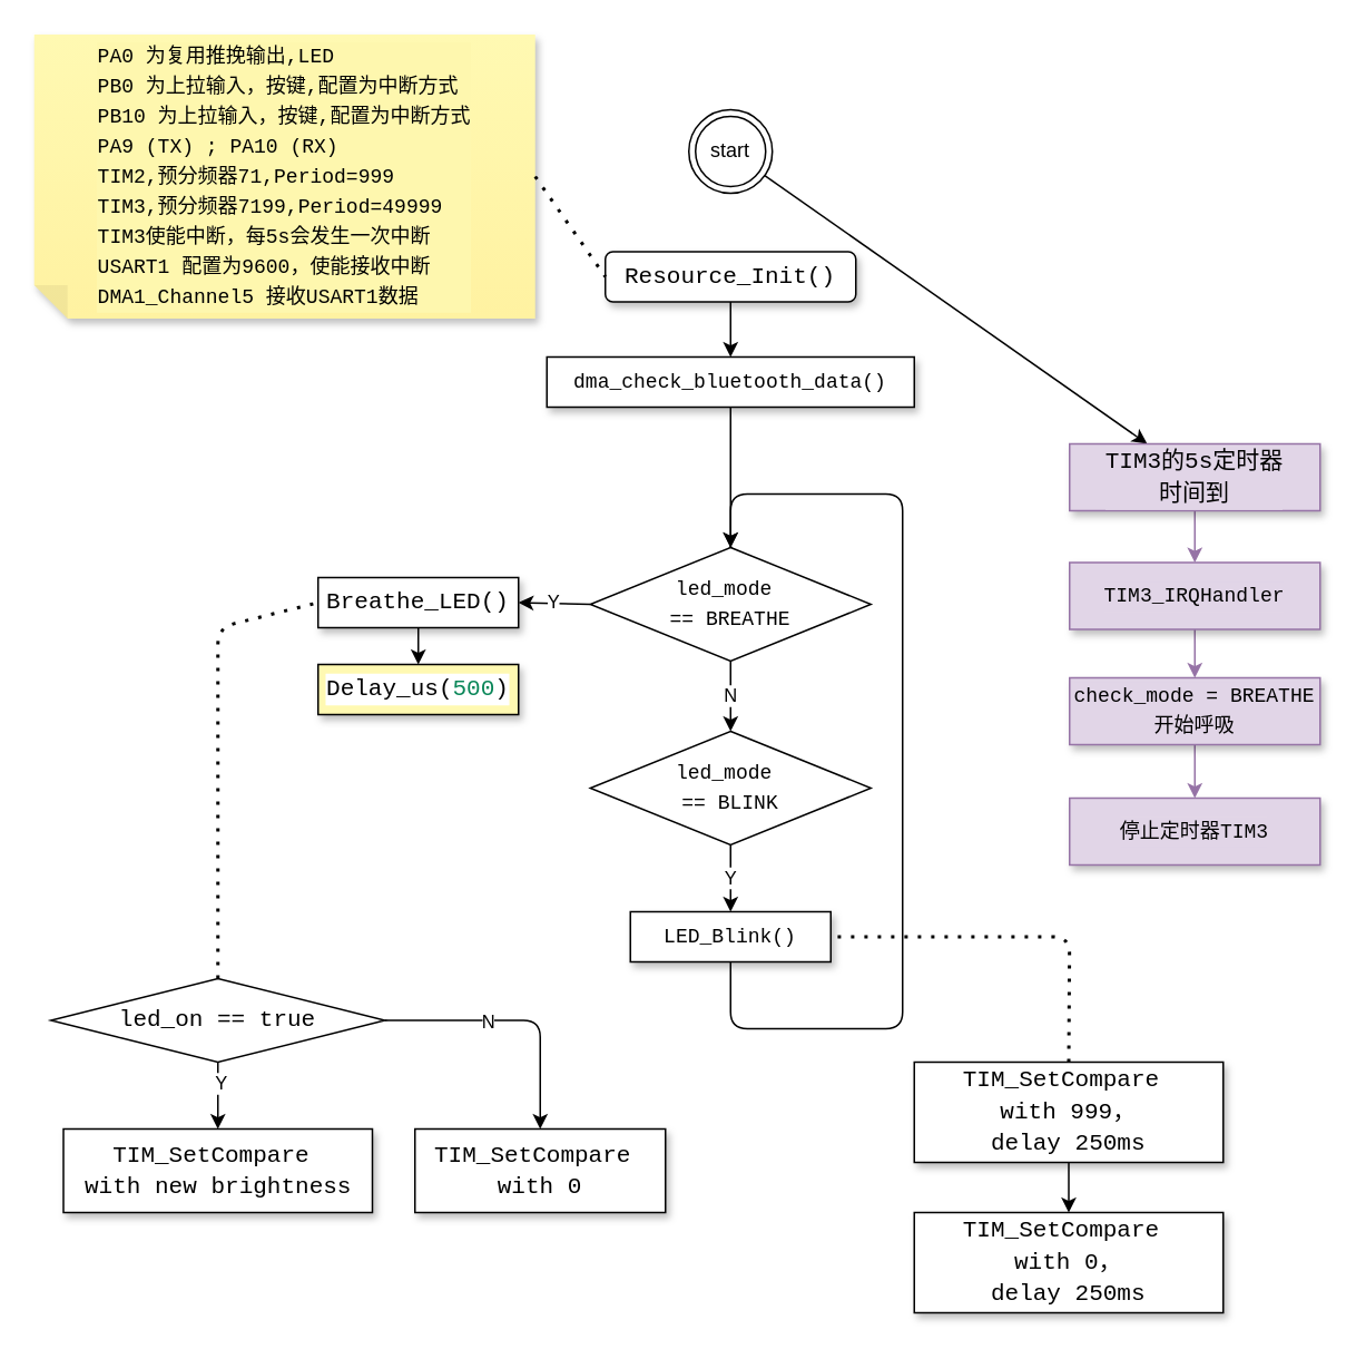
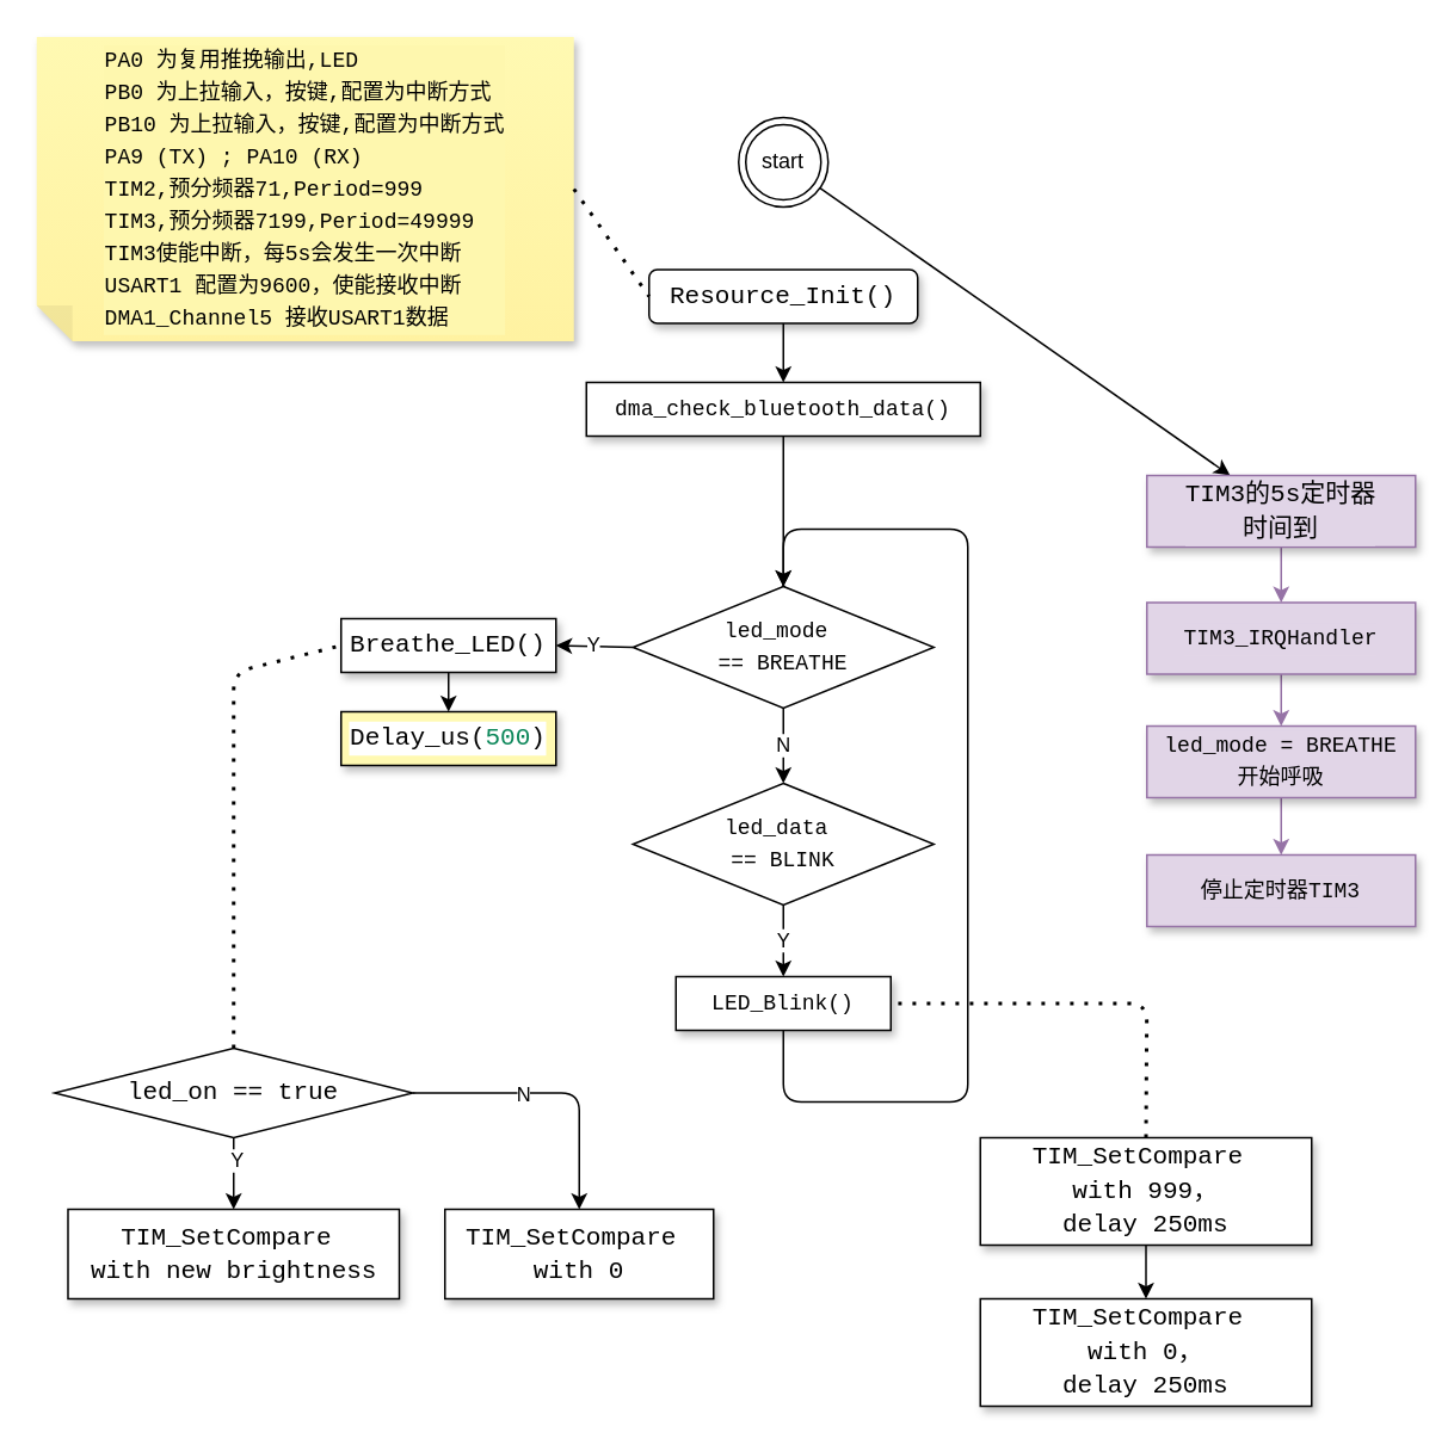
  <mxCell id="0" />
  <mxCell id="1" parent="0" />
  <mxCell id="2" style="edgeStyle=none;html=1;exitX=0.5;exitY=1;exitDx=0;exitDy=0;" parent="1" source="3" edge="1" target="39"><mxGeometry relative="1" as="geometry"><mxPoint x="437" y="325" as="targetPoint" /></mxGeometry></mxCell>
  <mxCell id="3" value="&lt;div style=&quot;background-color: rgb(255, 255, 255); font-family: Consolas, &amp;quot;Courier New&amp;quot;, monospace; font-size: 14px; line-height: 19px;&quot;&gt;Resource_Init()&lt;/div&gt;" style="whiteSpace=wrap;html=1;shadow=1;rounded=1;" parent="1" vertex="1"><mxGeometry x="362" y="150" width="150" height="30" as="geometry" /></mxCell>
  <mxCell id="4" value="&lt;div style=&quot;background-color: rgb(255, 255, 255); font-family: Consolas, &amp;quot;Courier New&amp;quot;, monospace; font-size: 14px; line-height: 19px;&quot;&gt;Breathe_LED()&lt;/div&gt;" style="whiteSpace=wrap;html=1;shadow=1;" parent="1" vertex="1"><mxGeometry x="190" y="345" width="120" height="30" as="geometry" /></mxCell>
  <mxCell id="5" value="&lt;div style=&quot;background-color: rgb(255, 255, 255); font-family: Consolas, &amp;quot;Courier New&amp;quot;, monospace; font-size: 14px; line-height: 19px;&quot;&gt;&lt;div style=&quot;line-height: 19px;&quot;&gt;Delay_us(&lt;span style=&quot;color: #098658;&quot;&gt;500&lt;/span&gt;)&lt;/div&gt;&lt;/div&gt;" style="whiteSpace=wrap;html=1;shadow=1;fillColor=#fff9b2;" parent="1" vertex="1"><mxGeometry x="190" y="397" width="120" height="30" as="geometry" /></mxCell>
  <mxCell id="6" style="edgeStyle=none;html=1;exitX=0.5;exitY=1;exitDx=0;exitDy=0;entryX=0.5;entryY=0;entryDx=0;entryDy=0;" parent="1" source="4" target="5" edge="1"><mxGeometry relative="1" as="geometry" /></mxCell>
  <mxCell id="7" style="edgeStyle=none;html=1;endArrow=classic;endFill=1;" parent="1" source="11" target="13" edge="1"><mxGeometry relative="1" as="geometry"><mxPoint x="130" y="685" as="targetPoint" /></mxGeometry></mxCell>
  <mxCell id="8" value="Y" style="edgeLabel;html=1;align=center;verticalAlign=middle;resizable=0;points=[];" parent="7" vertex="1" connectable="0"><mxGeometry x="-0.4" y="1" relative="1" as="geometry"><mxPoint as="offset" /></mxGeometry></mxCell>
  <mxCell id="9" style="edgeStyle=none;html=1;entryX=0.5;entryY=0;entryDx=0;entryDy=0;endArrow=classic;endFill=1;exitX=1;exitY=0.5;exitDx=0;exitDy=0;" parent="1" source="11" target="12" edge="1"><mxGeometry relative="1" as="geometry"><Array as="points"><mxPoint x="323" y="610" /></Array></mxGeometry></mxCell>
  <mxCell id="10" value="N" style="edgeLabel;html=1;align=center;verticalAlign=middle;resizable=0;points=[];" parent="9" vertex="1" connectable="0"><mxGeometry x="-0.225" relative="1" as="geometry"><mxPoint as="offset" /></mxGeometry></mxCell>
  <mxCell id="11" value="&lt;div style=&quot;background-color: rgb(255, 255, 255); font-family: Consolas, &amp;quot;Courier New&amp;quot;, monospace; font-size: 14px; line-height: 19px;&quot;&gt;led_on == true&lt;/div&gt;" style="rhombus;whiteSpace=wrap;html=1;fillColor=none;" parent="1" vertex="1"><mxGeometry x="30" y="585" width="200" height="50" as="geometry" /></mxCell>
  <mxCell id="12" value="&lt;div style=&quot;background-color: rgb(255, 255, 255); font-family: Consolas, &amp;quot;Courier New&amp;quot;, monospace; font-size: 14px; line-height: 19px;&quot;&gt;&lt;div style=&quot;line-height: 19px;&quot;&gt;&lt;div style=&quot;border-color: var(--border-color); line-height: 19px;&quot;&gt;TIM_SetCompare&amp;nbsp;&lt;/div&gt;&lt;div style=&quot;border-color: var(--border-color); line-height: 19px;&quot;&gt;with 0&lt;/div&gt;&lt;/div&gt;&lt;/div&gt;" style="whiteSpace=wrap;html=1;shadow=1;" parent="1" vertex="1"><mxGeometry x="248" y="675" width="150" height="50" as="geometry" /></mxCell>
  <mxCell id="13" value="&lt;div style=&quot;background-color: rgb(255, 255, 255); font-family: Consolas, &amp;quot;Courier New&amp;quot;, monospace; font-size: 14px; line-height: 19px;&quot;&gt;&lt;div style=&quot;line-height: 19px;&quot;&gt;&lt;div style=&quot;line-height: 19px;&quot;&gt;&lt;div style=&quot;line-height: 19px;&quot;&gt;TIM_SetCompare&amp;nbsp;&lt;/div&gt;&lt;div style=&quot;line-height: 19px;&quot;&gt;with new brightness&lt;/div&gt;&lt;/div&gt;&lt;/div&gt;&lt;/div&gt;" style="whiteSpace=wrap;html=1;shadow=1;" parent="1" vertex="1"><mxGeometry x="37.5" y="675" width="185" height="50" as="geometry" /></mxCell>
  <mxCell id="14" value="Y" style="edgeStyle=none;html=1;entryX=1;entryY=0.5;entryDx=0;entryDy=0;exitX=0;exitY=0.5;exitDx=0;exitDy=0;" parent="1" source="17" target="4" edge="1"><mxGeometry relative="1" as="geometry" /></mxCell>
  <mxCell id="15" value="N" style="edgeStyle=none;html=1;entryX=0.5;entryY=0;entryDx=0;entryDy=0;" parent="1" source="17" target="19" edge="1"><mxGeometry relative="1" as="geometry" /></mxCell>
  <mxCell id="16" style="edgeStyle=none;html=1;" parent="1" source="17" edge="1"><mxGeometry relative="1" as="geometry"><mxPoint x="437" y="325" as="targetPoint" /></mxGeometry></mxCell>
  <mxCell id="17" value="&lt;div style=&quot;background-color: rgb(255, 255, 255); font-family: Menlo, Monaco, &amp;quot;Courier New&amp;quot;, monospace; line-height: 18px;&quot;&gt;led_mode&amp;nbsp;&lt;/div&gt;&lt;div style=&quot;background-color: rgb(255, 255, 255); font-family: Menlo, Monaco, &amp;quot;Courier New&amp;quot;, monospace; line-height: 18px;&quot;&gt;== BREATHE&lt;/div&gt;" style="rhombus;whiteSpace=wrap;html=1;" parent="1" vertex="1"><mxGeometry x="353" y="327" width="168" height="68" as="geometry" /></mxCell>
  <mxCell id="18" value="Y" style="edgeStyle=none;html=1;entryX=0.5;entryY=0;entryDx=0;entryDy=0;" parent="1" source="19" target="20" edge="1"><mxGeometry relative="1" as="geometry" /></mxCell>
- <mxCell id="19" value="&lt;div style=&quot;background-color: rgb(255, 255, 255); font-family: Menlo, Monaco, &amp;quot;Courier New&amp;quot;, monospace; line-height: 18px;&quot;&gt;&lt;div style=&quot;line-height: 18px;&quot;&gt;led_mode&amp;nbsp;&lt;/div&gt;&lt;div style=&quot;line-height: 18px;&quot;&gt;== BLINK&lt;/div&gt;&lt;/div&gt;" style="rhombus;whiteSpace=wrap;html=1;" parent="1" vertex="1"><mxGeometry x="353" y="437" width="168" height="68" as="geometry" /></mxCell>
+ <mxCell id="19" value="&lt;div style=&quot;background-color: rgb(255, 255, 255); font-family: Menlo, Monaco, &amp;quot;Courier New&amp;quot;, monospace; line-height: 18px;&quot;&gt;&lt;div style=&quot;line-height: 18px;&quot;&gt;led_data&amp;nbsp;&lt;/div&gt;&lt;div style=&quot;line-height: 18px;&quot;&gt;== BLINK&lt;/div&gt;&lt;/div&gt;" style="rhombus;whiteSpace=wrap;html=1;" parent="1" vertex="1"><mxGeometry x="353" y="437" width="168" height="68" as="geometry" /></mxCell>
  <mxCell id="20" value="&lt;div style=&quot;background-color: rgb(255, 255, 255); font-family: Consolas, &amp;quot;Courier New&amp;quot;, monospace; font-size: 14px; line-height: 19px;&quot;&gt;&lt;div style=&quot;font-family: Menlo, Monaco, &amp;quot;Courier New&amp;quot;, monospace; font-size: 12px; line-height: 18px;&quot;&gt;LED_Blink()&lt;/div&gt;&lt;/div&gt;" style="whiteSpace=wrap;html=1;shadow=1;" parent="1" vertex="1"><mxGeometry x="377" y="545" width="120" height="30" as="geometry" /></mxCell>
  <mxCell id="21" value="" style="endArrow=classic;html=1;exitX=0.5;exitY=1;exitDx=0;exitDy=0;entryX=0.5;entryY=0;entryDx=0;entryDy=0;" parent="1" source="20" target="17" edge="1"><mxGeometry width="50" height="50" relative="1" as="geometry"><mxPoint x="400" y="505" as="sourcePoint" /><mxPoint x="610" y="315" as="targetPoint" /><Array as="points"><mxPoint x="437" y="615" /><mxPoint x="540" y="615" /><mxPoint x="540" y="295" /><mxPoint x="437" y="295" /></Array></mxGeometry></mxCell>
  <mxCell id="22" value="" style="endArrow=none;dashed=1;html=1;dashPattern=1 3;strokeWidth=2;entryX=0;entryY=0.5;entryDx=0;entryDy=0;exitX=0.5;exitY=0;exitDx=0;exitDy=0;" parent="1" source="11" target="4" edge="1"><mxGeometry width="50" height="50" relative="1" as="geometry"><mxPoint x="360" y="505" as="sourcePoint" /><mxPoint x="410" y="455" as="targetPoint" /><Array as="points"><mxPoint x="130" y="375" /></Array></mxGeometry></mxCell>
  <mxCell id="23" style="edgeStyle=none;html=1;entryX=0.5;entryY=0;entryDx=0;entryDy=0;" parent="1" source="24" target="25" edge="1"><mxGeometry relative="1" as="geometry" /></mxCell>
  <mxCell id="24" value="&lt;div style=&quot;background-color: rgb(255, 255, 255); font-family: Consolas, &amp;quot;Courier New&amp;quot;, monospace; font-size: 14px; line-height: 19px;&quot;&gt;&lt;div style=&quot;line-height: 19px;&quot;&gt;&lt;div style=&quot;line-height: 19px;&quot;&gt;&lt;div style=&quot;line-height: 19px;&quot;&gt;TIM_SetCompare&amp;nbsp;&lt;/div&gt;&lt;div style=&quot;line-height: 19px;&quot;&gt;with 999，&lt;/div&gt;&lt;div style=&quot;line-height: 19px;&quot;&gt;delay 250ms&lt;/div&gt;&lt;/div&gt;&lt;/div&gt;&lt;/div&gt;" style="whiteSpace=wrap;html=1;shadow=1;" parent="1" vertex="1"><mxGeometry x="547" y="635" width="185" height="60" as="geometry" /></mxCell>
  <mxCell id="25" value="&lt;div style=&quot;background-color: rgb(255, 255, 255); font-family: Consolas, &amp;quot;Courier New&amp;quot;, monospace; font-size: 14px; line-height: 19px;&quot;&gt;&lt;div style=&quot;line-height: 19px;&quot;&gt;&lt;div style=&quot;line-height: 19px;&quot;&gt;&lt;div style=&quot;line-height: 19px;&quot;&gt;TIM_SetCompare&amp;nbsp;&lt;/div&gt;&lt;div style=&quot;line-height: 19px;&quot;&gt;with 0，&lt;/div&gt;&lt;div style=&quot;line-height: 19px;&quot;&gt;delay 250ms&lt;/div&gt;&lt;/div&gt;&lt;/div&gt;&lt;/div&gt;" style="whiteSpace=wrap;html=1;shadow=1;" parent="1" vertex="1"><mxGeometry x="547" y="725" width="185" height="60" as="geometry" /></mxCell>
  <mxCell id="26" value="" style="endArrow=none;dashed=1;html=1;dashPattern=1 3;strokeWidth=2;entryX=1;entryY=0.5;entryDx=0;entryDy=0;exitX=0.5;exitY=0;exitDx=0;exitDy=0;" parent="1" source="24" target="20" edge="1"><mxGeometry width="50" height="50" relative="1" as="geometry"><mxPoint x="360" y="615" as="sourcePoint" /><mxPoint x="410" y="565" as="targetPoint" /><Array as="points"><mxPoint x="640" y="560" /></Array></mxGeometry></mxCell>
  <mxCell id="27" style="edgeStyle=none;html=1;" parent="1" source="28" target="34" edge="1"><mxGeometry relative="1" as="geometry" /></mxCell>
  <mxCell id="28" value="start" style="ellipse;shape=doubleEllipse;whiteSpace=wrap;html=1;aspect=fixed;" parent="1" vertex="1"><mxGeometry x="412" y="65" width="50" height="50" as="geometry" /></mxCell>
  <mxCell id="29" value="&lt;div style=&quot;border-color: var(--border-color); text-align: left; font-family: Menlo, Monaco, &amp;quot;Courier New&amp;quot;, monospace; line-height: 18px;&quot;&gt;&lt;span style=&quot;border-color: var(--border-color);&quot;&gt;PA0 为复用推挽输出,LED&lt;/span&gt;&lt;/div&gt;&lt;div style=&quot;border-color: var(--border-color); text-align: left; font-family: Menlo, Monaco, &amp;quot;Courier New&amp;quot;, monospace; line-height: 18px;&quot;&gt;&lt;div style=&quot;border-color: var(--border-color); line-height: 18px;&quot;&gt;&lt;span style=&quot;border-color: var(--border-color);&quot;&gt;PB0 为上拉输入，按键,配置为中断方式&lt;/span&gt;&lt;/div&gt;&lt;div style=&quot;border-color: var(--border-color); line-height: 18px;&quot;&gt;&lt;span style=&quot;border-color: var(--border-color);&quot;&gt;PB10 为上拉输入，按键,配置为中断方式&lt;br&gt;&lt;/span&gt;&lt;/div&gt;&lt;div style=&quot;border-color: var(--border-color); line-height: 18px;&quot;&gt;&lt;span style=&quot;border-color: var(--border-color);&quot;&gt;&lt;div style=&quot;line-height: 18px;&quot;&gt;&lt;span style=&quot;&quot;&gt;PA9 (TX) ;&amp;nbsp;&lt;/span&gt;&lt;span style=&quot;&quot;&gt;PA10 (RX)&lt;/span&gt;&lt;/div&gt;&lt;/span&gt;&lt;/div&gt;&lt;div style=&quot;border-color: var(--border-color); line-height: 18px;&quot;&gt;&lt;span style=&quot;&quot;&gt;&lt;span style=&quot;border-color: var(--border-color);&quot;&gt;TIM2,&lt;/span&gt;&lt;span style=&quot;border-color: var(--border-color);&quot;&gt;预分频器71,&lt;/span&gt;&lt;span style=&quot;border-color: var(--border-color);&quot;&gt;Period=999&lt;/span&gt;&lt;/span&gt;&lt;/div&gt;&lt;div style=&quot;border-color: var(--border-color); line-height: 18px;&quot;&gt;&lt;span style=&quot;&quot;&gt;&lt;span style=&quot;border-color: var(--border-color);&quot;&gt;&lt;span style=&quot;border-color: var(--border-color);&quot;&gt;TIM3,&lt;/span&gt;&lt;span style=&quot;border-color: var(--border-color);&quot;&gt;预分频器&lt;span style=&quot;&quot;&gt;7199&lt;/span&gt;&lt;/span&gt;&lt;/span&gt;&lt;span style=&quot;border-color: var(--border-color);&quot;&gt;,&lt;/span&gt;&lt;span style=&quot;border-color: var(--border-color);&quot;&gt;Period=&lt;/span&gt;&lt;span style=&quot;&quot;&gt;49999&lt;/span&gt;&lt;/span&gt;&lt;/div&gt;&lt;div style=&quot;border-color: var(--border-color); line-height: 18px;&quot;&gt;&lt;span style=&quot;&quot;&gt;TIM3使能中断，每5s会发生一次中断&lt;/span&gt;&lt;/div&gt;&lt;div style=&quot;border-color: var(--border-color); line-height: 18px;&quot;&gt;&lt;div style=&quot;line-height: 18px;&quot;&gt;&lt;span style=&quot;&quot;&gt;USART1 配置为9600，&lt;/span&gt;&lt;span style=&quot;&quot;&gt;使能接收中断&lt;/span&gt;&lt;/div&gt;&lt;div style=&quot;line-height: 18px;&quot;&gt;&lt;div style=&quot;line-height: 18px;&quot;&gt;&lt;span style=&quot;&quot;&gt;DMA1_Channel5 接收&lt;/span&gt;&lt;span style=&quot;&quot;&gt;USART1数据&lt;/span&gt;&lt;/div&gt;&lt;/div&gt;&lt;/div&gt;&lt;/div&gt;" style="shape=note;whiteSpace=wrap;html=1;backgroundOutline=1;fontColor=#000000;darkOpacity=0.05;fillColor=#FFF9B2;strokeColor=none;fillStyle=solid;direction=west;gradientDirection=north;gradientColor=#FFF2A1;shadow=1;size=20;pointerEvents=1;labelBackgroundColor=#FEF7AE;" parent="1" vertex="1"><mxGeometry x="20" y="20" width="300" height="170" as="geometry" /></mxCell>
  <mxCell id="30" value="" style="endArrow=none;dashed=1;html=1;dashPattern=1 3;strokeWidth=2;entryX=0;entryY=0.5;entryDx=0;entryDy=0;exitX=0;exitY=0.5;exitDx=0;exitDy=0;exitPerimeter=0;" parent="1" source="29" target="3" edge="1"><mxGeometry width="50" height="50" relative="1" as="geometry"><mxPoint x="410" y="390" as="sourcePoint" /><mxPoint x="460" y="340" as="targetPoint" /></mxGeometry></mxCell>
  <mxCell id="31" style="edgeStyle=none;html=1;entryX=0.5;entryY=0;entryDx=0;entryDy=0;fillColor=#e1d5e7;strokeColor=#9673a6;labelBackgroundColor=#e1d5e7;" parent="1" source="32" target="36" edge="1"><mxGeometry relative="1" as="geometry" /></mxCell>
  <mxCell id="32" value="&lt;div style=&quot;font-family: Consolas, &amp;quot;Courier New&amp;quot;, monospace; font-size: 14px; line-height: 19px;&quot;&gt;&lt;div style=&quot;line-height: 19px;&quot;&gt;&lt;div style=&quot;font-family: Menlo, Monaco, &amp;quot;Courier New&amp;quot;, monospace; font-size: 12px; line-height: 18px;&quot;&gt;&lt;div style=&quot;line-height: 18px;&quot;&gt;TIM3_IRQHandler&lt;/div&gt;&lt;/div&gt;&lt;/div&gt;&lt;/div&gt;" style="whiteSpace=wrap;html=1;shadow=1;fillColor=#e1d5e7;strokeColor=#9673a6;labelBackgroundColor=#e1d5e7;" parent="1" vertex="1"><mxGeometry x="640" y="336" width="150" height="40" as="geometry" /></mxCell>
  <mxCell id="33" style="edgeStyle=none;html=1;entryX=0.5;entryY=0;entryDx=0;entryDy=0;fontColor=#fff2cc;endArrow=classic;endFill=1;fillColor=#e1d5e7;strokeColor=#9673a6;labelBackgroundColor=#e1d5e7;" parent="1" source="34" target="32" edge="1"><mxGeometry relative="1" as="geometry" /></mxCell>
  <mxCell id="34" value="&lt;div style=&quot;font-family: Consolas, &amp;quot;Courier New&amp;quot;, monospace; font-size: 14px; line-height: 19px;&quot;&gt;&lt;div style=&quot;line-height: 19px;&quot;&gt;TIM3的5s定时器&lt;/div&gt;&lt;div style=&quot;line-height: 19px;&quot;&gt;时间到&lt;/div&gt;&lt;/div&gt;" style="whiteSpace=wrap;html=1;shadow=1;fillColor=#e1d5e7;strokeColor=#9673a6;labelBackgroundColor=#e1d5e7;" parent="1" vertex="1"><mxGeometry x="640" y="265" width="150" height="40" as="geometry" /></mxCell>
  <mxCell id="35" style="edgeStyle=none;html=1;fillColor=#e1d5e7;strokeColor=#9673a6;labelBackgroundColor=#e1d5e7;" parent="1" source="36" target="37" edge="1"><mxGeometry relative="1" as="geometry" /></mxCell>
- <mxCell id="36" value="&lt;div style=&quot;font-family: Consolas, &amp;quot;Courier New&amp;quot;, monospace; font-size: 14px; line-height: 19px;&quot;&gt;&lt;div style=&quot;line-height: 19px;&quot;&gt;&lt;div style=&quot;font-family: Menlo, Monaco, &amp;quot;Courier New&amp;quot;, monospace; font-size: 12px; line-height: 18px;&quot;&gt;&lt;div style=&quot;line-height: 18px;&quot;&gt;check_mode = BREATHE&lt;/div&gt;&lt;div style=&quot;line-height: 18px;&quot;&gt;开始呼吸&lt;/div&gt;&lt;/div&gt;&lt;/div&gt;&lt;/div&gt;" style="whiteSpace=wrap;html=1;shadow=1;fillColor=#e1d5e7;strokeColor=#9673a6;labelBackgroundColor=#e1d5e7;" parent="1" vertex="1"><mxGeometry x="640" y="405" width="150" height="40" as="geometry" /></mxCell>
+ <mxCell id="36" value="&lt;div style=&quot;font-family: Consolas, &amp;quot;Courier New&amp;quot;, monospace; font-size: 14px; line-height: 19px;&quot;&gt;&lt;div style=&quot;line-height: 19px;&quot;&gt;&lt;div style=&quot;font-family: Menlo, Monaco, &amp;quot;Courier New&amp;quot;, monospace; font-size: 12px; line-height: 18px;&quot;&gt;&lt;div style=&quot;line-height: 18px;&quot;&gt;led_mode = BREATHE&lt;/div&gt;&lt;div style=&quot;line-height: 18px;&quot;&gt;开始呼吸&lt;/div&gt;&lt;/div&gt;&lt;/div&gt;&lt;/div&gt;" style="whiteSpace=wrap;html=1;shadow=1;fillColor=#e1d5e7;strokeColor=#9673a6;labelBackgroundColor=#e1d5e7;" parent="1" vertex="1"><mxGeometry x="640" y="405" width="150" height="40" as="geometry" /></mxCell>
  <mxCell id="37" value="&lt;div style=&quot;font-family: Consolas, &amp;quot;Courier New&amp;quot;, monospace; font-size: 14px; line-height: 19px;&quot;&gt;&lt;div style=&quot;line-height: 19px;&quot;&gt;&lt;div style=&quot;font-family: Menlo, Monaco, &amp;quot;Courier New&amp;quot;, monospace; font-size: 12px; line-height: 18px;&quot;&gt;&lt;div style=&quot;line-height: 18px;&quot;&gt;&lt;span style=&quot;&quot;&gt;停止定时器&lt;/span&gt;&lt;span style=&quot;&quot;&gt;TIM3&lt;/span&gt;&lt;/div&gt;&lt;/div&gt;&lt;/div&gt;&lt;/div&gt;" style="whiteSpace=wrap;html=1;shadow=1;fillColor=#e1d5e7;strokeColor=#9673a6;labelBackgroundColor=#e1d5e7;fontColor=#000000;" parent="1" vertex="1"><mxGeometry x="640" y="477" width="150" height="40" as="geometry" /></mxCell>
  <mxCell id="38" style="edgeStyle=none;html=1;entryX=0.5;entryY=0;entryDx=0;entryDy=0;" edge="1" parent="1" source="39" target="17"><mxGeometry relative="1" as="geometry" /></mxCell>
  <mxCell id="39" value="&lt;div style=&quot;background-color: rgb(255, 255, 255); font-family: Consolas, &amp;quot;Courier New&amp;quot;, monospace; font-size: 14px; line-height: 19px;&quot;&gt;&lt;div style=&quot;font-family: Menlo, Monaco, &amp;quot;Courier New&amp;quot;, monospace; font-size: 12px; line-height: 18px;&quot;&gt;dma_check_bluetooth_data()&lt;/div&gt;&lt;/div&gt;" style="whiteSpace=wrap;html=1;shadow=1;" vertex="1" parent="1"><mxGeometry x="327" y="213" width="220" height="30" as="geometry" /></mxCell>
